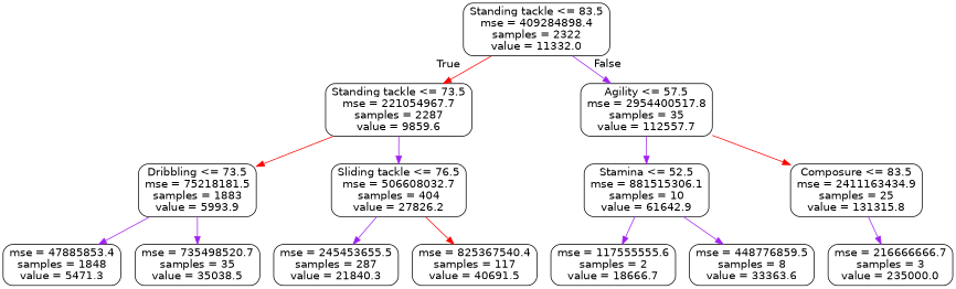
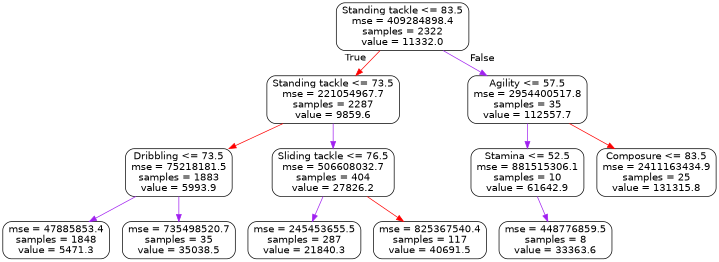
  digraph {
    node [color=black fontname=helvetica shape=box style=rounded]
    edge [color=purple fontname=helvetica]
    n1 [label="Standing tackle <= 83.5\nmse = 409284898.4\nsamples = 2322\nvalue = 11332.0"]
    n2 [label="Standing tackle <= 73.5\nmse = 221054967.7\nsamples = 2287\nvalue = 9859.6"]
    n3 [label="Agility <= 57.5\nmse = 2954400517.8\nsamples = 35\nvalue = 112557.7"]
    n4 [label="Dribbling <= 73.5\nmse = 75218181.5\nsamples = 1883\nvalue = 5993.9"]
    n5 [label="Sliding tackle <= 76.5\nmse = 506608032.7\nsamples = 404\nvalue = 27826.2"]
    n6 [label="Stamina <= 52.5\nmse = 881515306.1\nsamples = 10\nvalue = 61642.9"]
    n7 [label="Composure <= 83.5\nmse = 2411163434.9\nsamples = 25\nvalue = 131315.8"]
    n8 [label="mse = 47885853.4\nsamples = 1848\nvalue = 5471.3"]
    n9 [label="mse = 735498520.7\nsamples = 35\nvalue = 35038.5"]
    n10 [label="mse = 245453655.5\nsamples = 287\nvalue = 21840.3"]
    n11 [label="mse = 825367540.4\nsamples = 117\nvalue = 40691.5"]
-   n12 [label="mse = 117555555.6\nsamples = 2\nvalue = 18666.7"]
    n13 [label="mse = 448776859.5\nsamples = 8\nvalue = 33363.6"]
-   n14 [label="mse = 216666666.7\nsamples = 3\nvalue = 235000.0"]
    n1 -> n2 [color=red headlabel=True labelangle=45 labeldistance=2.5]
    n1 -> n3 [headlabel=False labelangle=-45 labeldistance=2.5]
    n2 -> n4 [color=red]
    n2 -> n5
    n3 -> n6
    n3 -> n7 [color=red]
    n4 -> n8
    n4 -> n9
    n5 -> n10
    n5 -> n11 [color=red]
-   n6 -> n12
    n6 -> n13
-   n7 -> n14
  }
